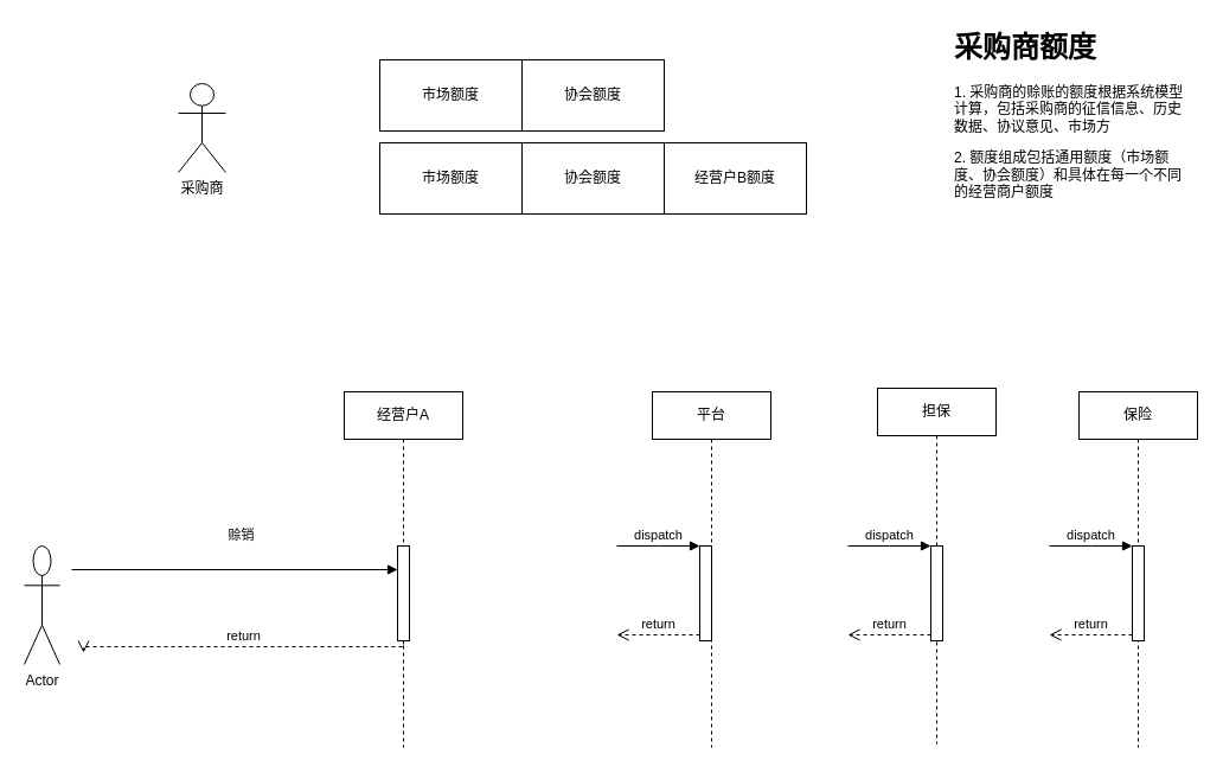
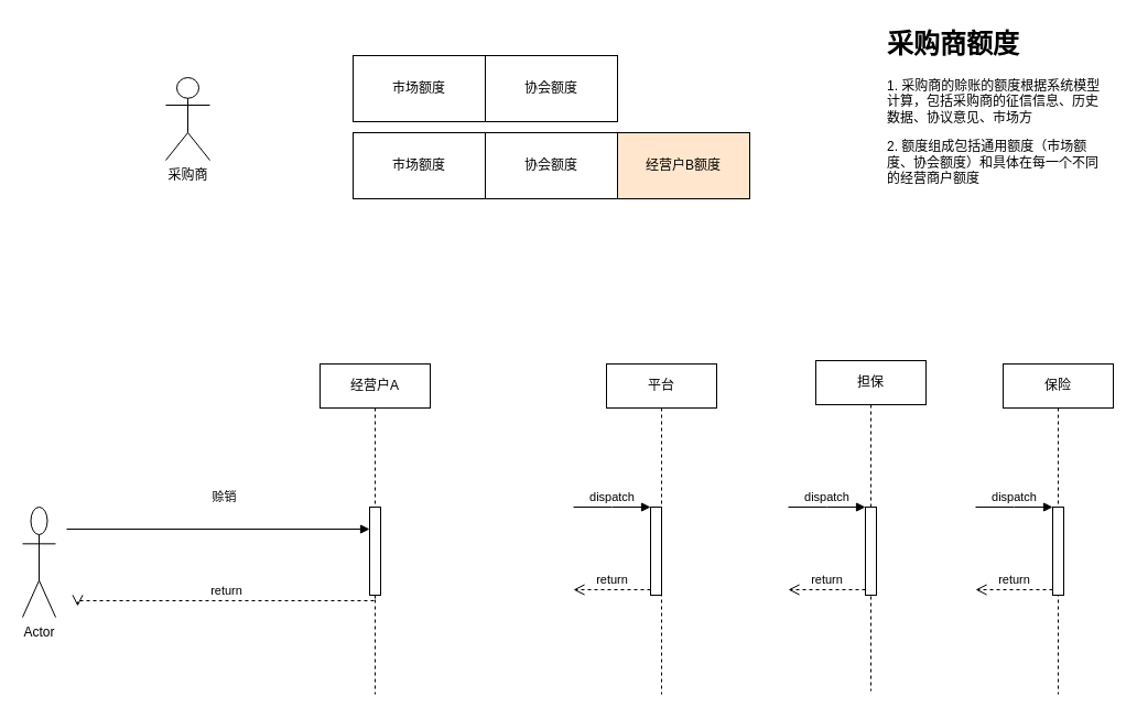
  <mxCell id="0" />
  <mxCell id="1" parent="0" />
  <mxCell id="2" value="市场额度" style="rounded=0;whiteSpace=wrap;html=1;" vertex="1" parent="1"><mxGeometry x="320" y="50" width="120" height="60" as="geometry" /></mxCell>
  <mxCell id="3" value="协会额度" style="rounded=0;whiteSpace=wrap;html=1;" vertex="1" parent="1"><mxGeometry x="440" y="50" width="120" height="60" as="geometry" /></mxCell>
  <mxCell id="4" value="采购商" style="shape=umlActor;verticalLabelPosition=bottom;verticalAlign=top;html=1;outlineConnect=0;" vertex="1" parent="1"><mxGeometry x="150" y="70" width="40" height="75" as="geometry" /></mxCell>
  <mxCell id="5" value="&lt;h1&gt;采购商额度&lt;/h1&gt;&lt;p&gt;1. 采购商的赊账的额度根据系统模型计算，包括采购商的征信信息、历史数据、协议意见、市场方&lt;/p&gt;&lt;p&gt;2. 额度组成包括通用额度（市场额度、协会额度）和具体在每一个不同的经营商户额度&lt;/p&gt;&lt;p&gt;&lt;br&gt;&lt;/p&gt;" style="text;html=1;strokeColor=none;fillColor=none;spacing=5;spacingTop=-20;whiteSpace=wrap;overflow=hidden;rounded=0;" vertex="1" parent="1"><mxGeometry x="800" y="20" width="210" height="180" as="geometry" /></mxCell>
  <mxCell id="6" value="市场额度" style="rounded=0;whiteSpace=wrap;html=1;" vertex="1" parent="1"><mxGeometry x="320" y="120" width="120" height="60" as="geometry" /></mxCell>
  <mxCell id="7" value="协会额度" style="rounded=0;whiteSpace=wrap;html=1;" vertex="1" parent="1"><mxGeometry x="440" y="120" width="120" height="60" as="geometry" /></mxCell>
- <mxCell id="8" value="经营户B额度" style="rounded=0;whiteSpace=wrap;html=1;" vertex="1" parent="1"><mxGeometry x="560" y="120" width="120" height="60" as="geometry" /></mxCell>
+ <mxCell id="8" value="经营户B额度" style="rounded=0;whiteSpace=wrap;html=1;fillColor=#ffe6cc;" vertex="1" parent="1"><mxGeometry x="560" y="120" width="120" height="60" as="geometry" /></mxCell>
  <mxCell id="9" value="Actor" style="shape=umlActor;verticalLabelPosition=bottom;verticalAlign=top;html=1;outlineConnect=0;" vertex="1" parent="1"><mxGeometry x="20" y="460" width="30" height="100" as="geometry" /></mxCell>
  <mxCell id="10" value="经营户A" style="shape=umlLifeline;perimeter=lifelinePerimeter;whiteSpace=wrap;html=1;container=1;dropTarget=0;collapsible=0;recursiveResize=0;outlineConnect=0;portConstraint=eastwest;newEdgeStyle={&quot;edgeStyle&quot;:&quot;elbowEdgeStyle&quot;,&quot;elbow&quot;:&quot;vertical&quot;,&quot;curved&quot;:0,&quot;rounded&quot;:0};" vertex="1" parent="1"><mxGeometry x="290" y="330" width="100" height="300" as="geometry" /></mxCell>
  <mxCell id="11" value="" style="html=1;points=[];perimeter=orthogonalPerimeter;outlineConnect=0;targetShapes=umlLifeline;portConstraint=eastwest;newEdgeStyle={&quot;edgeStyle&quot;:&quot;elbowEdgeStyle&quot;,&quot;elbow&quot;:&quot;vertical&quot;,&quot;curved&quot;:0,&quot;rounded&quot;:0};" vertex="1" parent="10"><mxGeometry x="45" y="130" width="10" height="80" as="geometry" /></mxCell>
  <mxCell id="12" value="赊销" style="html=1;verticalAlign=bottom;endArrow=block;edgeStyle=elbowEdgeStyle;elbow=vertical;curved=0;rounded=0;" edge="1" parent="1"><mxGeometry x="0.028" y="20" relative="1" as="geometry"><mxPoint x="60" y="480" as="sourcePoint" /><mxPoint x="335" y="479.5" as="targetPoint" /><mxPoint x="1" as="offset" /></mxGeometry></mxCell>
  <mxCell id="13" value="return" style="html=1;verticalAlign=bottom;endArrow=open;dashed=1;endSize=8;edgeStyle=elbowEdgeStyle;elbow=vertical;curved=0;rounded=0;" edge="1" source="11" parent="1"><mxGeometry relative="1" as="geometry"><mxPoint x="70" y="550" as="targetPoint" /></mxGeometry></mxCell>
  <mxCell id="14" value="平台" style="shape=umlLifeline;perimeter=lifelinePerimeter;whiteSpace=wrap;html=1;container=1;dropTarget=0;collapsible=0;recursiveResize=0;outlineConnect=0;portConstraint=eastwest;newEdgeStyle={&quot;edgeStyle&quot;:&quot;elbowEdgeStyle&quot;,&quot;elbow&quot;:&quot;vertical&quot;,&quot;curved&quot;:0,&quot;rounded&quot;:0};" vertex="1" parent="1"><mxGeometry x="550" y="330" width="100" height="300" as="geometry" /></mxCell>
  <mxCell id="15" value="" style="html=1;points=[];perimeter=orthogonalPerimeter;outlineConnect=0;targetShapes=umlLifeline;portConstraint=eastwest;newEdgeStyle={&quot;edgeStyle&quot;:&quot;elbowEdgeStyle&quot;,&quot;elbow&quot;:&quot;vertical&quot;,&quot;curved&quot;:0,&quot;rounded&quot;:0};" vertex="1" parent="14"><mxGeometry x="40" y="130" width="10" height="80" as="geometry" /></mxCell>
  <mxCell id="16" value="dispatch" style="html=1;verticalAlign=bottom;endArrow=block;edgeStyle=elbowEdgeStyle;elbow=vertical;curved=0;rounded=0;" edge="1" target="15" parent="14"><mxGeometry relative="1" as="geometry"><mxPoint x="-30" y="130" as="sourcePoint" /></mxGeometry></mxCell>
  <mxCell id="17" value="return" style="html=1;verticalAlign=bottom;endArrow=open;dashed=1;endSize=8;edgeStyle=elbowEdgeStyle;elbow=vertical;curved=0;rounded=0;" edge="1" source="15" parent="14"><mxGeometry relative="1" as="geometry"><mxPoint x="-30" y="205" as="targetPoint" /></mxGeometry></mxCell>
  <mxCell id="18" value="担保" style="shape=umlLifeline;perimeter=lifelinePerimeter;whiteSpace=wrap;html=1;container=1;dropTarget=0;collapsible=0;recursiveResize=0;outlineConnect=0;portConstraint=eastwest;newEdgeStyle={&quot;edgeStyle&quot;:&quot;elbowEdgeStyle&quot;,&quot;elbow&quot;:&quot;vertical&quot;,&quot;curved&quot;:0,&quot;rounded&quot;:0};" vertex="1" parent="1"><mxGeometry x="740" y="327" width="100" height="300" as="geometry" /></mxCell>
  <mxCell id="19" value="" style="html=1;points=[];perimeter=orthogonalPerimeter;outlineConnect=0;targetShapes=umlLifeline;portConstraint=eastwest;newEdgeStyle={&quot;edgeStyle&quot;:&quot;elbowEdgeStyle&quot;,&quot;elbow&quot;:&quot;vertical&quot;,&quot;curved&quot;:0,&quot;rounded&quot;:0};" vertex="1" parent="18"><mxGeometry x="45" y="133" width="10" height="80" as="geometry" /></mxCell>
  <mxCell id="20" value="dispatch" style="html=1;verticalAlign=bottom;endArrow=block;edgeStyle=elbowEdgeStyle;elbow=vertical;curved=0;rounded=0;" edge="1" target="19" parent="18"><mxGeometry relative="1" as="geometry"><mxPoint x="-25" y="133" as="sourcePoint" /></mxGeometry></mxCell>
  <mxCell id="21" value="return" style="html=1;verticalAlign=bottom;endArrow=open;dashed=1;endSize=8;edgeStyle=elbowEdgeStyle;elbow=vertical;curved=0;rounded=0;" edge="1" source="19" parent="18"><mxGeometry relative="1" as="geometry"><mxPoint x="-25" y="208" as="targetPoint" /></mxGeometry></mxCell>
  <mxCell id="22" value="保险&lt;br&gt;" style="shape=umlLifeline;perimeter=lifelinePerimeter;whiteSpace=wrap;html=1;container=1;dropTarget=0;collapsible=0;recursiveResize=0;outlineConnect=0;portConstraint=eastwest;newEdgeStyle={&quot;edgeStyle&quot;:&quot;elbowEdgeStyle&quot;,&quot;elbow&quot;:&quot;vertical&quot;,&quot;curved&quot;:0,&quot;rounded&quot;:0};" vertex="1" parent="1"><mxGeometry x="910" y="330" width="100" height="300" as="geometry" /></mxCell>
  <mxCell id="23" value="" style="html=1;points=[];perimeter=orthogonalPerimeter;outlineConnect=0;targetShapes=umlLifeline;portConstraint=eastwest;newEdgeStyle={&quot;edgeStyle&quot;:&quot;elbowEdgeStyle&quot;,&quot;elbow&quot;:&quot;vertical&quot;,&quot;curved&quot;:0,&quot;rounded&quot;:0};" vertex="1" parent="22"><mxGeometry x="45" y="130" width="10" height="80" as="geometry" /></mxCell>
  <mxCell id="24" value="dispatch" style="html=1;verticalAlign=bottom;endArrow=block;edgeStyle=elbowEdgeStyle;elbow=vertical;curved=0;rounded=0;" edge="1" target="23" parent="22"><mxGeometry relative="1" as="geometry"><mxPoint x="-25" y="130" as="sourcePoint" /></mxGeometry></mxCell>
  <mxCell id="25" value="return" style="html=1;verticalAlign=bottom;endArrow=open;dashed=1;endSize=8;edgeStyle=elbowEdgeStyle;elbow=vertical;curved=0;rounded=0;" edge="1" source="23" parent="22"><mxGeometry relative="1" as="geometry"><mxPoint x="-25" y="205" as="targetPoint" /></mxGeometry></mxCell>
